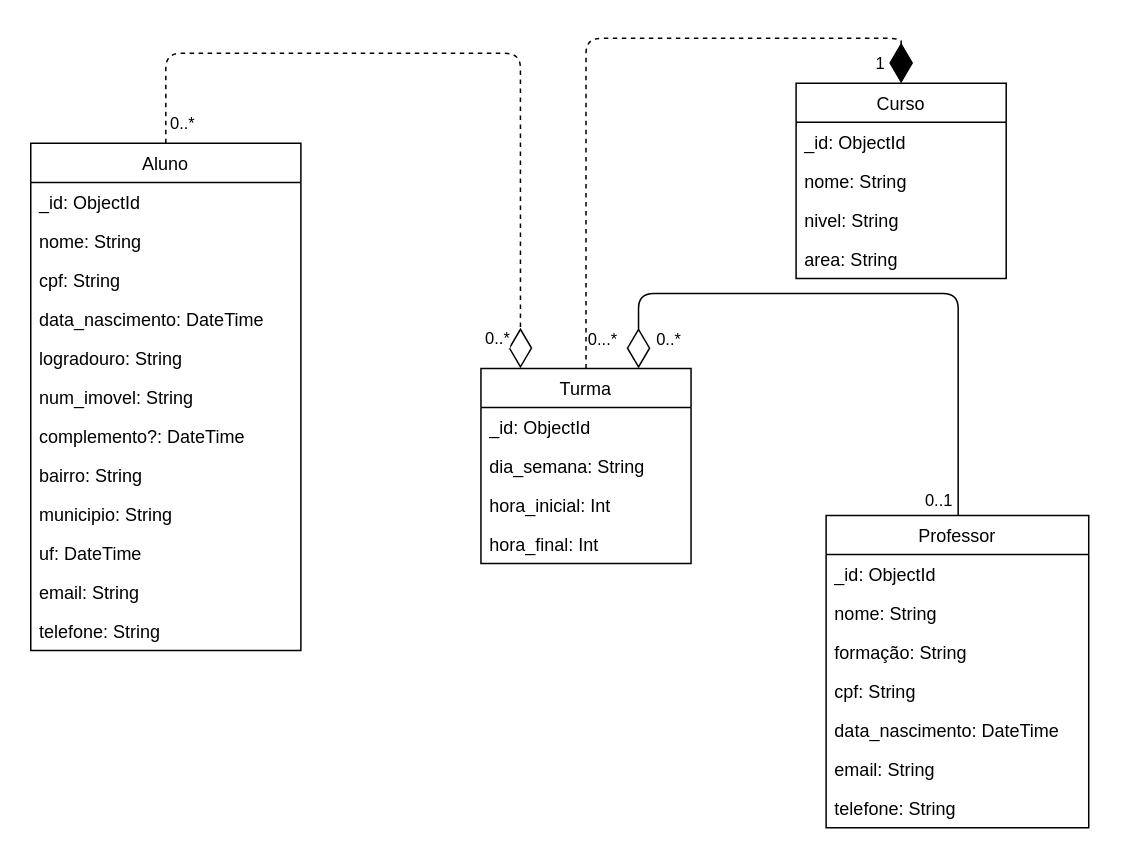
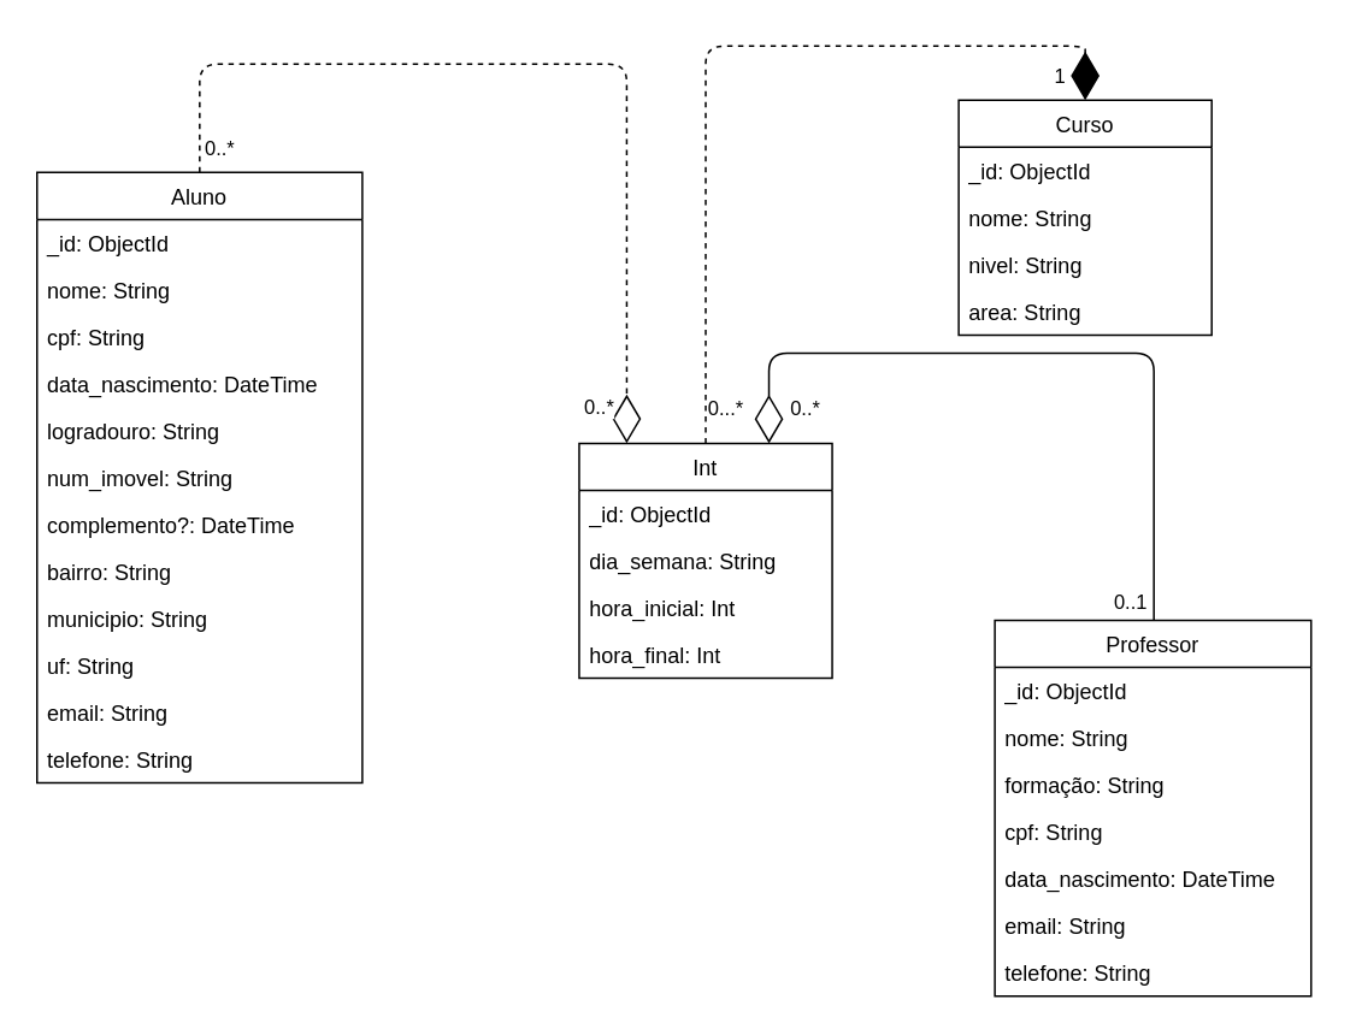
  <mxCell id="0" />
  <mxCell id="1" parent="0" />
  <mxCell id="2" value="Aluno" style="swimlane;fontStyle=0;childLayout=stackLayout;horizontal=1;startSize=26;fillColor=none;horizontalStack=0;resizeParent=1;resizeParentMax=0;resizeLast=0;collapsible=1;marginBottom=0;" parent="1" vertex="1"><mxGeometry x="20" y="90" width="180" height="338" as="geometry" /></mxCell>
  <mxCell id="3" value="_id: ObjectId" style="text;strokeColor=none;fillColor=none;align=left;verticalAlign=top;spacingLeft=4;spacingRight=4;overflow=hidden;rotatable=0;points=[[0,0.5],[1,0.5]];portConstraint=eastwest;" parent="2" vertex="1"><mxGeometry y="26" width="180" height="26" as="geometry" /></mxCell>
  <mxCell id="4" value="nome: String" style="text;strokeColor=none;fillColor=none;align=left;verticalAlign=top;spacingLeft=4;spacingRight=4;overflow=hidden;rotatable=0;points=[[0,0.5],[1,0.5]];portConstraint=eastwest;" parent="2" vertex="1"><mxGeometry y="52" width="180" height="26" as="geometry" /></mxCell>
  <mxCell id="5" value="cpf: String" style="text;strokeColor=none;fillColor=none;align=left;verticalAlign=top;spacingLeft=4;spacingRight=4;overflow=hidden;rotatable=0;points=[[0,0.5],[1,0.5]];portConstraint=eastwest;" parent="2" vertex="1"><mxGeometry y="78" width="180" height="26" as="geometry" /></mxCell>
  <mxCell id="6" value="data_nascimento: DateTime" style="text;strokeColor=none;fillColor=none;align=left;verticalAlign=top;spacingLeft=4;spacingRight=4;overflow=hidden;rotatable=0;points=[[0,0.5],[1,0.5]];portConstraint=eastwest;" parent="2" vertex="1"><mxGeometry y="104" width="180" height="26" as="geometry" /></mxCell>
  <mxCell id="7" value="logradouro: String" style="text;strokeColor=none;fillColor=none;align=left;verticalAlign=top;spacingLeft=4;spacingRight=4;overflow=hidden;rotatable=0;points=[[0,0.5],[1,0.5]];portConstraint=eastwest;" parent="2" vertex="1"><mxGeometry y="130" width="180" height="26" as="geometry" /></mxCell>
  <mxCell id="8" value="num_imovel: String" style="text;strokeColor=none;fillColor=none;align=left;verticalAlign=top;spacingLeft=4;spacingRight=4;overflow=hidden;rotatable=0;points=[[0,0.5],[1,0.5]];portConstraint=eastwest;" parent="2" vertex="1"><mxGeometry y="156" width="180" height="26" as="geometry" /></mxCell>
  <mxCell id="9" value="complemento?: DateTime" style="text;strokeColor=none;fillColor=none;align=left;verticalAlign=top;spacingLeft=4;spacingRight=4;overflow=hidden;rotatable=0;points=[[0,0.5],[1,0.5]];portConstraint=eastwest;" parent="2" vertex="1"><mxGeometry y="182" width="180" height="26" as="geometry" /></mxCell>
  <mxCell id="10" value="bairro: String" style="text;strokeColor=none;fillColor=none;align=left;verticalAlign=top;spacingLeft=4;spacingRight=4;overflow=hidden;rotatable=0;points=[[0,0.5],[1,0.5]];portConstraint=eastwest;" parent="2" vertex="1"><mxGeometry y="208" width="180" height="26" as="geometry" /></mxCell>
  <mxCell id="11" value="municipio: String" style="text;strokeColor=none;fillColor=none;align=left;verticalAlign=top;spacingLeft=4;spacingRight=4;overflow=hidden;rotatable=0;points=[[0,0.5],[1,0.5]];portConstraint=eastwest;" parent="2" vertex="1"><mxGeometry y="234" width="180" height="26" as="geometry" /></mxCell>
- <mxCell id="12" value="uf: DateTime" style="text;strokeColor=none;fillColor=none;align=left;verticalAlign=top;spacingLeft=4;spacingRight=4;overflow=hidden;rotatable=0;points=[[0,0.5],[1,0.5]];portConstraint=eastwest;" parent="2" vertex="1"><mxGeometry y="260" width="180" height="26" as="geometry" /></mxCell>
+ <mxCell id="12" value="uf: String" style="text;strokeColor=none;fillColor=none;align=left;verticalAlign=top;spacingLeft=4;spacingRight=4;overflow=hidden;rotatable=0;points=[[0,0.5],[1,0.5]];portConstraint=eastwest;" parent="2" vertex="1"><mxGeometry y="260" width="180" height="26" as="geometry" /></mxCell>
  <mxCell id="13" value="email: String" style="text;strokeColor=none;fillColor=none;align=left;verticalAlign=top;spacingLeft=4;spacingRight=4;overflow=hidden;rotatable=0;points=[[0,0.5],[1,0.5]];portConstraint=eastwest;" parent="2" vertex="1"><mxGeometry y="286" width="180" height="26" as="geometry" /></mxCell>
  <mxCell id="14" value="telefone: String" style="text;strokeColor=none;fillColor=none;align=left;verticalAlign=top;spacingLeft=4;spacingRight=4;overflow=hidden;rotatable=0;points=[[0,0.5],[1,0.5]];portConstraint=eastwest;" parent="2" vertex="1"><mxGeometry y="312" width="180" height="26" as="geometry" /></mxCell>
  <mxCell id="15" value="Curso" style="swimlane;fontStyle=0;childLayout=stackLayout;horizontal=1;startSize=26;fillColor=none;horizontalStack=0;resizeParent=1;resizeParentMax=0;resizeLast=0;collapsible=1;marginBottom=0;" parent="1" vertex="1"><mxGeometry x="530" y="50" width="140" height="130" as="geometry" /></mxCell>
  <mxCell id="16" value="_id: ObjectId" style="text;strokeColor=none;fillColor=none;align=left;verticalAlign=top;spacingLeft=4;spacingRight=4;overflow=hidden;rotatable=0;points=[[0,0.5],[1,0.5]];portConstraint=eastwest;" parent="15" vertex="1"><mxGeometry y="26" width="140" height="26" as="geometry" /></mxCell>
  <mxCell id="17" value="nome: String" style="text;strokeColor=none;fillColor=none;align=left;verticalAlign=top;spacingLeft=4;spacingRight=4;overflow=hidden;rotatable=0;points=[[0,0.5],[1,0.5]];portConstraint=eastwest;" parent="15" vertex="1"><mxGeometry y="52" width="140" height="26" as="geometry" /></mxCell>
  <mxCell id="18" value="nivel: String" style="text;strokeColor=none;fillColor=none;align=left;verticalAlign=top;spacingLeft=4;spacingRight=4;overflow=hidden;rotatable=0;points=[[0,0.5],[1,0.5]];portConstraint=eastwest;" parent="15" vertex="1"><mxGeometry y="78" width="140" height="26" as="geometry" /></mxCell>
  <mxCell id="19" value="area: String" style="text;strokeColor=none;fillColor=none;align=left;verticalAlign=top;spacingLeft=4;spacingRight=4;overflow=hidden;rotatable=0;points=[[0,0.5],[1,0.5]];portConstraint=eastwest;" parent="15" vertex="1"><mxGeometry y="104" width="140" height="26" as="geometry" /></mxCell>
  <mxCell id="20" value="Professor" style="swimlane;fontStyle=0;childLayout=stackLayout;horizontal=1;startSize=26;fillColor=none;horizontalStack=0;resizeParent=1;resizeParentMax=0;resizeLast=0;collapsible=1;marginBottom=0;" parent="1" vertex="1"><mxGeometry x="550" y="338" width="175" height="208" as="geometry" /></mxCell>
  <mxCell id="21" value="_id: ObjectId" style="text;strokeColor=none;fillColor=none;align=left;verticalAlign=top;spacingLeft=4;spacingRight=4;overflow=hidden;rotatable=0;points=[[0,0.5],[1,0.5]];portConstraint=eastwest;" parent="20" vertex="1"><mxGeometry y="26" width="175" height="26" as="geometry" /></mxCell>
  <mxCell id="22" value="nome: String" style="text;strokeColor=none;fillColor=none;align=left;verticalAlign=top;spacingLeft=4;spacingRight=4;overflow=hidden;rotatable=0;points=[[0,0.5],[1,0.5]];portConstraint=eastwest;" parent="20" vertex="1"><mxGeometry y="52" width="175" height="26" as="geometry" /></mxCell>
  <mxCell id="23" value="formação: String" style="text;strokeColor=none;fillColor=none;align=left;verticalAlign=top;spacingLeft=4;spacingRight=4;overflow=hidden;rotatable=0;points=[[0,0.5],[1,0.5]];portConstraint=eastwest;" parent="20" vertex="1"><mxGeometry y="78" width="175" height="26" as="geometry" /></mxCell>
  <mxCell id="24" value="cpf: String" style="text;strokeColor=none;fillColor=none;align=left;verticalAlign=top;spacingLeft=4;spacingRight=4;overflow=hidden;rotatable=0;points=[[0,0.5],[1,0.5]];portConstraint=eastwest;" parent="20" vertex="1"><mxGeometry y="104" width="175" height="26" as="geometry" /></mxCell>
  <mxCell id="25" value="data_nascimento: DateTime" style="text;strokeColor=none;fillColor=none;align=left;verticalAlign=top;spacingLeft=4;spacingRight=4;overflow=hidden;rotatable=0;points=[[0,0.5],[1,0.5]];portConstraint=eastwest;" parent="20" vertex="1"><mxGeometry y="130" width="175" height="26" as="geometry" /></mxCell>
  <mxCell id="26" value="email: String" style="text;strokeColor=none;fillColor=none;align=left;verticalAlign=top;spacingLeft=4;spacingRight=4;overflow=hidden;rotatable=0;points=[[0,0.5],[1,0.5]];portConstraint=eastwest;" parent="20" vertex="1"><mxGeometry y="156" width="175" height="26" as="geometry" /></mxCell>
  <mxCell id="27" value="telefone: String" style="text;strokeColor=none;fillColor=none;align=left;verticalAlign=top;spacingLeft=4;spacingRight=4;overflow=hidden;rotatable=0;points=[[0,0.5],[1,0.5]];portConstraint=eastwest;" parent="20" vertex="1"><mxGeometry y="182" width="175" height="26" as="geometry" /></mxCell>
- <mxCell id="28" value="Turma" style="swimlane;fontStyle=0;childLayout=stackLayout;horizontal=1;startSize=26;fillColor=none;horizontalStack=0;resizeParent=1;resizeParentMax=0;resizeLast=0;collapsible=1;marginBottom=0;" parent="1" vertex="1"><mxGeometry x="320" y="240" width="140" height="130" as="geometry" /></mxCell>
+ <mxCell id="28" value="Int" style="swimlane;fontStyle=0;childLayout=stackLayout;horizontal=1;startSize=26;fillColor=none;horizontalStack=0;resizeParent=1;resizeParentMax=0;resizeLast=0;collapsible=1;marginBottom=0;" parent="1" vertex="1"><mxGeometry x="320" y="240" width="140" height="130" as="geometry" /></mxCell>
  <mxCell id="29" value="_id: ObjectId   " style="text;strokeColor=none;fillColor=none;align=left;verticalAlign=top;spacingLeft=4;spacingRight=4;overflow=hidden;rotatable=0;points=[[0,0.5],[1,0.5]];portConstraint=eastwest;" parent="28" vertex="1"><mxGeometry y="26" width="140" height="26" as="geometry" /></mxCell>
  <mxCell id="30" value="dia_semana: String" style="text;strokeColor=none;fillColor=none;align=left;verticalAlign=top;spacingLeft=4;spacingRight=4;overflow=hidden;rotatable=0;points=[[0,0.5],[1,0.5]];portConstraint=eastwest;" parent="28" vertex="1"><mxGeometry y="52" width="140" height="26" as="geometry" /></mxCell>
  <mxCell id="31" value="hora_inicial: Int" style="text;strokeColor=none;fillColor=none;align=left;verticalAlign=top;spacingLeft=4;spacingRight=4;overflow=hidden;rotatable=0;points=[[0,0.5],[1,0.5]];portConstraint=eastwest;" parent="28" vertex="1"><mxGeometry y="78" width="140" height="26" as="geometry" /></mxCell>
  <mxCell id="32" value="hora_final: Int" style="text;strokeColor=none;fillColor=none;align=left;verticalAlign=top;spacingLeft=4;spacingRight=4;overflow=hidden;rotatable=0;points=[[0,0.5],[1,0.5]];portConstraint=eastwest;" parent="28" vertex="1"><mxGeometry y="104" width="140" height="26" as="geometry" /></mxCell>
  <mxCell id="33" value="" style="endArrow=diamondThin;endFill=1;endSize=24;html=1;entryX=0.5;entryY=0;entryDx=0;entryDy=0;exitX=0.5;exitY=0;exitDx=0;exitDy=0;edgeStyle=orthogonalEdgeStyle;dashed=1;" parent="1" source="28" target="15" edge="1"><mxGeometry width="160" relative="1" as="geometry"><mxPoint x="480" y="200" as="sourcePoint" /><mxPoint x="410" y="40" as="targetPoint" /><Array as="points"><mxPoint x="390" y="20" /><mxPoint x="600" y="20" /></Array></mxGeometry></mxCell>
  <mxCell id="34" value="1" style="edgeLabel;html=1;align=center;verticalAlign=middle;resizable=0;points=[];" parent="33" vertex="1" connectable="0"><mxGeometry x="0.817" relative="1" as="geometry"><mxPoint x="-3" y="16" as="offset" /></mxGeometry></mxCell>
  <mxCell id="35" value="0...*" style="edgeLabel;html=1;align=center;verticalAlign=middle;resizable=0;points=[];" vertex="1" connectable="0" parent="33"><mxGeometry x="-0.87" y="-3" relative="1" as="geometry"><mxPoint x="7" y="10" as="offset" /></mxGeometry></mxCell>
  <mxCell id="36" value="" style="endArrow=diamondThin;endFill=0;endSize=24;html=1;entryX=0.188;entryY=-0.001;entryDx=0;entryDy=0;exitX=0.5;exitY=0;exitDx=0;exitDy=0;edgeStyle=orthogonalEdgeStyle;entryPerimeter=0;dashed=1;" parent="1" source="2" target="28" edge="1"><mxGeometry width="160" relative="1" as="geometry"><mxPoint x="330" y="160" as="sourcePoint" /><mxPoint x="170" y="160" as="targetPoint" /><Array as="points"><mxPoint x="110" y="30" /><mxPoint x="346" y="30" /></Array></mxGeometry></mxCell>
  <mxCell id="37" value="0..*" style="edgeLabel;html=1;align=center;verticalAlign=middle;resizable=0;points=[];" parent="36" vertex="1" connectable="0"><mxGeometry x="-0.924" relative="1" as="geometry"><mxPoint x="10" y="5" as="offset" /></mxGeometry></mxCell>
  <mxCell id="38" value="0..*" style="edgeLabel;html=1;align=center;verticalAlign=middle;resizable=0;points=[];" parent="36" vertex="1" connectable="0"><mxGeometry x="0.833" relative="1" as="geometry"><mxPoint x="-16" y="22" as="offset" /></mxGeometry></mxCell>
  <mxCell id="39" value="" style="endArrow=diamondThin;endFill=0;endSize=24;html=1;entryX=0.75;entryY=0;entryDx=0;entryDy=0;edgeStyle=orthogonalEdgeStyle;" edge="1" parent="1" target="28"><mxGeometry width="160" relative="1" as="geometry"><mxPoint x="638" y="338" as="sourcePoint" /><mxPoint x="520" y="210" as="targetPoint" /><Array as="points"><mxPoint x="638" y="190" /><mxPoint x="425" y="190" /></Array></mxGeometry></mxCell>
  <mxCell id="40" value="0..*" style="edgeLabel;html=1;align=center;verticalAlign=middle;resizable=0;points=[];" vertex="1" connectable="0" parent="39"><mxGeometry x="0.795" relative="1" as="geometry"><mxPoint x="19" y="22" as="offset" /></mxGeometry></mxCell>
  <mxCell id="41" value="0..1" style="edgeLabel;html=1;align=center;verticalAlign=middle;resizable=0;points=[];" vertex="1" connectable="0" parent="39"><mxGeometry x="-0.942" relative="1" as="geometry"><mxPoint x="-14" y="1" as="offset" /></mxGeometry></mxCell>
